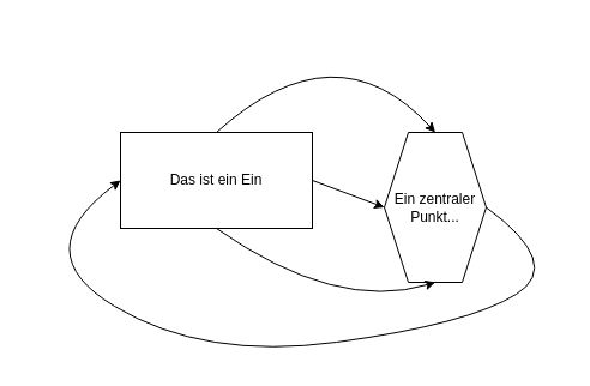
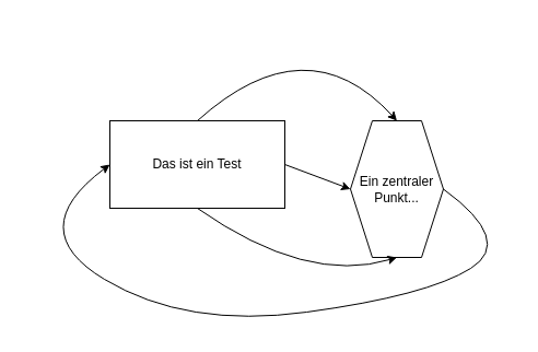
  <mxCell id="0" />
  <mxCell id="1" parent="0" />
- <mxCell id="2" value="Das ist ein Ein" style="rounded=0;whiteSpace=wrap;html=1;" vertex="1" parent="1"><mxGeometry x="100" y="110" width="160" height="80" as="geometry" /></mxCell>
+ <mxCell id="2" value="Das ist ein Test" style="rounded=0;whiteSpace=wrap;html=1;" vertex="1" parent="1"><mxGeometry x="100" y="110" width="160" height="80" as="geometry" /></mxCell>
  <mxCell id="3" value="" style="endArrow=classic;html=1;exitX=1;exitY=0.5;exitDx=0;exitDy=0;entryX=0;entryY=0.5;entryDx=0;entryDy=0;" edge="1" parent="1" source="2" target="4"><mxGeometry width="50" height="50" relative="1" as="geometry"><mxPoint x="400" y="340" as="sourcePoint" /><mxPoint x="310" y="150" as="targetPoint" /><Array as="points" /></mxGeometry></mxCell>
  <mxCell id="4" value="Ein zentraler Punkt..." style="shape=hexagon;perimeter=hexagonPerimeter2;whiteSpace=wrap;html=1;fixedSize=1;" vertex="1" parent="1"><mxGeometry x="320" y="110" width="85" height="125" as="geometry" /></mxCell>
  <mxCell id="5" value="" style="curved=1;endArrow=classic;html=1;entryX=0.5;entryY=1;entryDx=0;entryDy=0;exitX=0.5;exitY=1;exitDx=0;exitDy=0;" edge="1" parent="1" source="2" target="4"><mxGeometry width="50" height="50" relative="1" as="geometry"><mxPoint x="260" y="210" as="sourcePoint" /><mxPoint x="380" y="190" as="targetPoint" /><Array as="points"><mxPoint x="280" y="260" /></Array></mxGeometry></mxCell>
  <mxCell id="6" value="" style="curved=1;endArrow=classic;html=1;entryX=0.5;entryY=0;entryDx=0;entryDy=0;exitX=0.5;exitY=0;exitDx=0;exitDy=0;" edge="1" parent="1" source="2" target="4"><mxGeometry width="50" height="50" relative="1" as="geometry"><mxPoint x="270" y="60" as="sourcePoint" /><mxPoint x="320" y="10" as="targetPoint" /><Array as="points"><mxPoint x="280" y="20" /></Array></mxGeometry></mxCell>
  <mxCell id="7" value="" style="curved=1;endArrow=classic;html=1;shadow=0;exitX=1;exitY=0.5;exitDx=0;exitDy=0;entryX=0;entryY=0.5;entryDx=0;entryDy=0;" edge="1" parent="1" source="4" target="2"><mxGeometry width="50" height="50" relative="1" as="geometry"><mxPoint x="470" y="140" as="sourcePoint" /><mxPoint x="280" y="280" as="targetPoint" /><Array as="points"><mxPoint x="470" y="220" /><mxPoint x="390" y="270" /><mxPoint x="170" y="300" /><mxPoint y="210" x="20" /></Array></mxGeometry></mxCell>
